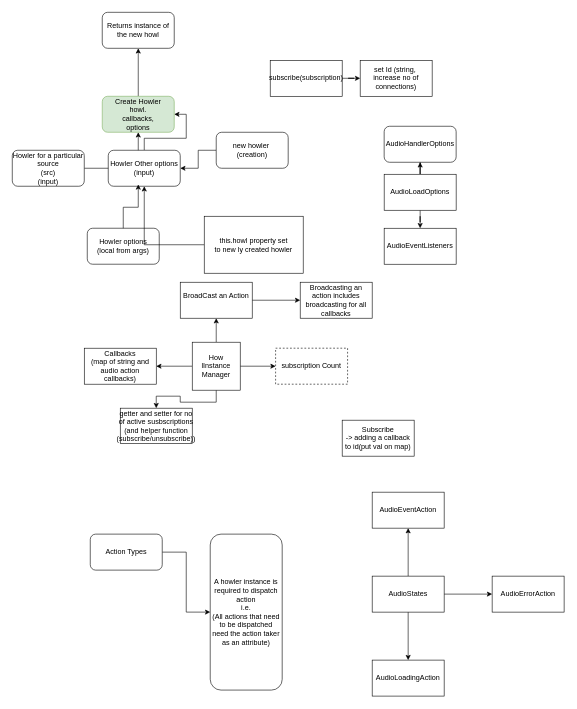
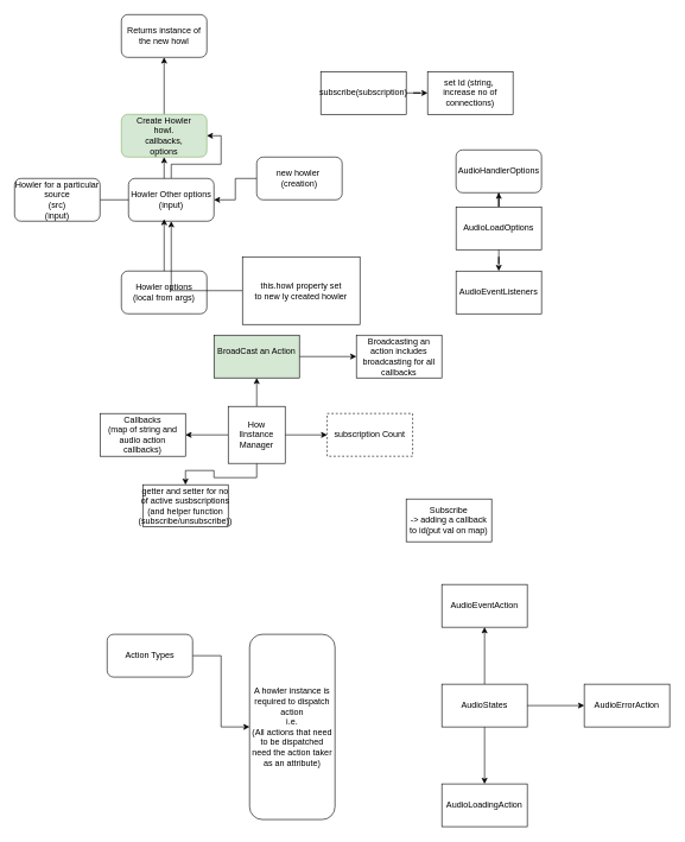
  <mxCell id="0" />
  <mxCell id="1" parent="0" />
  <mxCell id="2" value="" style="edgeStyle=orthogonalEdgeStyle;rounded=0;orthogonalLoop=1;jettySize=auto;html=1;" edge="1" parent="1" source="3" target="14"><mxGeometry relative="1" as="geometry" /></mxCell>
  <mxCell id="3" value="Create Howler&lt;div&gt;howl.&lt;/div&gt;&lt;div&gt;callbacks,&lt;/div&gt;&lt;div&gt;options&lt;/div&gt;" style="rounded=1;whiteSpace=wrap;html=1;fillColor=#d5e8d4;strokeColor=#82b366;" vertex="1" parent="1"><mxGeometry x="170" y="160" width="120" height="60" as="geometry" /></mxCell>
  <mxCell id="4" style="edgeStyle=orthogonalEdgeStyle;rounded=0;orthogonalLoop=1;jettySize=auto;html=1;" edge="1" parent="1" source="5" target="3"><mxGeometry relative="1" as="geometry" /></mxCell>
  <mxCell id="5" value="Howler for a particular source&lt;div&gt;(src)&lt;/div&gt;&lt;div&gt;(input)&lt;/div&gt;" style="rounded=1;whiteSpace=wrap;html=1;" vertex="1" parent="1"><mxGeometry x="20" y="250" width="120" height="60" as="geometry" /></mxCell>
  <mxCell id="6" style="edgeStyle=orthogonalEdgeStyle;rounded=0;orthogonalLoop=1;jettySize=auto;html=1;entryX=1;entryY=0.5;entryDx=0;entryDy=0;" edge="1" parent="1" source="7" target="3"><mxGeometry relative="1" as="geometry" /></mxCell>
  <mxCell id="7" value="Howler Other options&lt;div&gt;(input)&lt;/div&gt;" style="rounded=1;whiteSpace=wrap;html=1;" vertex="1" parent="1"><mxGeometry x="180" y="250" width="120" height="60" as="geometry" /></mxCell>
- <mxCell id="8" value="Howler options&lt;div&gt;(local from args)&lt;/div&gt;" style="rounded=1;whiteSpace=wrap;html=1;" vertex="1" parent="1"><mxGeometry x="145" y="380" width="120" height="60" as="geometry" /></mxCell>
+ <mxCell id="8" value="Howler options&lt;div&gt;(local from args)&lt;/div&gt;" style="rounded=1;whiteSpace=wrap;html=1;" vertex="1" parent="1"><mxGeometry x="170" y="380" width="120" height="60" as="geometry" /></mxCell>
  <mxCell id="9" style="edgeStyle=orthogonalEdgeStyle;rounded=0;orthogonalLoop=1;jettySize=auto;html=1;entryX=0.417;entryY=0.95;entryDx=0;entryDy=0;entryPerimeter=0;" edge="1" parent="1" source="8" target="7"><mxGeometry relative="1" as="geometry" /></mxCell>
  <mxCell id="10" style="edgeStyle=orthogonalEdgeStyle;rounded=0;orthogonalLoop=1;jettySize=auto;html=1;entryX=1;entryY=0.5;entryDx=0;entryDy=0;" edge="1" parent="1" source="11" target="7"><mxGeometry relative="1" as="geometry" /></mxCell>
  <mxCell id="11" value="new howler&amp;nbsp;&lt;div&gt;(creation)&lt;/div&gt;" style="rounded=1;whiteSpace=wrap;html=1;" vertex="1" parent="1"><mxGeometry x="360" y="220" width="120" height="60" as="geometry" /></mxCell>
  <mxCell id="12" style="edgeStyle=orthogonalEdgeStyle;rounded=0;orthogonalLoop=1;jettySize=auto;html=1;" edge="1" parent="1" source="13" target="7"><mxGeometry relative="1" as="geometry" /></mxCell>
  <mxCell id="13" value="this.howl property set&lt;div&gt;to new ly created howler&lt;/div&gt;" style="rounded=0;whiteSpace=wrap;html=1;" vertex="1" parent="1"><mxGeometry x="340" y="360" width="165" height="95" as="geometry" /></mxCell>
  <mxCell id="14" value="Returns instance of the new howl" style="whiteSpace=wrap;html=1;rounded=1;" vertex="1" parent="1"><mxGeometry x="170" y="20" width="120" height="60" as="geometry" /></mxCell>
  <mxCell id="15" value="" style="edgeStyle=orthogonalEdgeStyle;rounded=0;orthogonalLoop=1;jettySize=auto;html=1;" edge="1" parent="1" source="16" target="17"><mxGeometry relative="1" as="geometry" /></mxCell>
  <mxCell id="16" value="subscribe(subscription)" style="rounded=0;whiteSpace=wrap;html=1;" vertex="1" parent="1"><mxGeometry x="450" y="100" width="120" height="60" as="geometry" /></mxCell>
  <mxCell id="17" value="set Id (string,&amp;nbsp; increase no of connections)" style="whiteSpace=wrap;html=1;rounded=0;" vertex="1" parent="1"><mxGeometry x="600" y="100" width="120" height="60" as="geometry" /></mxCell>
  <mxCell id="18" value="" style="edgeStyle=orthogonalEdgeStyle;rounded=0;orthogonalLoop=1;jettySize=auto;html=1;" edge="1" parent="1" source="22" target="23"><mxGeometry relative="1" as="geometry" /></mxCell>
  <mxCell id="19" value="" style="edgeStyle=orthogonalEdgeStyle;rounded=0;orthogonalLoop=1;jettySize=auto;html=1;" edge="1" parent="1" source="22" target="24"><mxGeometry relative="1" as="geometry" /></mxCell>
  <mxCell id="20" value="" style="edgeStyle=orthogonalEdgeStyle;rounded=0;orthogonalLoop=1;jettySize=auto;html=1;" edge="1" parent="1" source="22" target="25"><mxGeometry relative="1" as="geometry" /></mxCell>
  <mxCell id="21" value="" style="edgeStyle=orthogonalEdgeStyle;rounded=0;orthogonalLoop=1;jettySize=auto;html=1;" edge="1" parent="1" source="22" target="28"><mxGeometry relative="1" as="geometry" /></mxCell>
  <mxCell id="22" value="How&lt;div&gt;lInstance&lt;/div&gt;&lt;div&gt;Manager&lt;/div&gt;" style="whiteSpace=wrap;html=1;aspect=fixed;" vertex="1" parent="1"><mxGeometry x="320" y="570" width="80" height="80" as="geometry" /></mxCell>
  <mxCell id="23" value="subscription Count" style="whiteSpace=wrap;html=1;dashed=1;" vertex="1" parent="1"><mxGeometry x="459" y="580" width="120" height="60" as="geometry" /></mxCell>
  <mxCell id="24" value="Callbacks&lt;div&gt;(map of string and audio action callbacks)&lt;/div&gt;" style="whiteSpace=wrap;html=1;" vertex="1" parent="1"><mxGeometry x="140" y="580" width="120" height="60" as="geometry" /></mxCell>
  <mxCell id="25" value="getter and setter for no of active susbscriptions&lt;div&gt;(and helper function (subscribe/unsubscribe))&lt;/div&gt;" style="whiteSpace=wrap;html=1;" vertex="1" parent="1"><mxGeometry x="200" y="680" width="120" height="59" as="geometry" /></mxCell>
  <mxCell id="26" value="Subscribe&lt;div&gt;-&amp;gt; adding a callback to id(put val on map)&lt;/div&gt;" style="rounded=0;whiteSpace=wrap;html=1;" vertex="1" parent="1"><mxGeometry x="570" y="700" width="120" height="60" as="geometry" /></mxCell>
  <mxCell id="27" value="" style="edgeStyle=orthogonalEdgeStyle;rounded=0;orthogonalLoop=1;jettySize=auto;html=1;" edge="1" parent="1" source="28" target="29"><mxGeometry relative="1" as="geometry" /></mxCell>
- <mxCell id="28" value="BroadCast an Action&lt;div&gt;&lt;br&gt;&lt;/div&gt;" style="whiteSpace=wrap;html=1;" vertex="1" parent="1"><mxGeometry x="300" y="470" width="120" height="60" as="geometry" /></mxCell>
+ <mxCell id="28" value="BroadCast an Action&lt;div&gt;&lt;br&gt;&lt;/div&gt;" style="whiteSpace=wrap;html=1;fillColor=#d5e8d4;" vertex="1" parent="1"><mxGeometry x="300" y="470" width="120" height="60" as="geometry" /></mxCell>
  <mxCell id="29" value="Broadcasting an action includes&lt;div&gt;broadcasting for all callbacks&lt;/div&gt;" style="whiteSpace=wrap;html=1;" vertex="1" parent="1"><mxGeometry x="500" y="470" width="120" height="60" as="geometry" /></mxCell>
  <mxCell id="30" value="" style="edgeStyle=orthogonalEdgeStyle;rounded=0;orthogonalLoop=1;jettySize=auto;html=1;" edge="1" parent="1" source="31" target="32"><mxGeometry relative="1" as="geometry" /></mxCell>
  <mxCell id="31" value="Action Types" style="rounded=1;whiteSpace=wrap;html=1;" vertex="1" parent="1"><mxGeometry x="150" y="890" width="120" height="60" as="geometry" /></mxCell>
  <mxCell id="32" value="A howler instance is required to dispatch&lt;div&gt;action&lt;/div&gt;&lt;div&gt;i.e.&lt;/div&gt;&lt;div&gt;(All actions that need&lt;/div&gt;&lt;div&gt;to be dispatched need the action taker as an attribute)&lt;/div&gt;" style="whiteSpace=wrap;html=1;rounded=1;" vertex="1" parent="1"><mxGeometry x="350" y="890" width="120" height="260" as="geometry" /></mxCell>
  <mxCell id="33" value="" style="edgeStyle=orthogonalEdgeStyle;rounded=0;orthogonalLoop=1;jettySize=auto;html=1;" edge="1" parent="1" source="36" target="37"><mxGeometry relative="1" as="geometry" /></mxCell>
  <mxCell id="34" value="" style="edgeStyle=orthogonalEdgeStyle;rounded=0;orthogonalLoop=1;jettySize=auto;html=1;" edge="1" parent="1" source="36" target="38"><mxGeometry relative="1" as="geometry" /></mxCell>
  <mxCell id="35" value="" style="edgeStyle=orthogonalEdgeStyle;rounded=0;orthogonalLoop=1;jettySize=auto;html=1;" edge="1" parent="1" source="36" target="39"><mxGeometry relative="1" as="geometry" /></mxCell>
  <mxCell id="36" value="AudioStates" style="rounded=0;whiteSpace=wrap;html=1;" vertex="1" parent="1"><mxGeometry x="620" y="960" width="120" height="60" as="geometry" /></mxCell>
  <mxCell id="37" value="AudioEventAction" style="whiteSpace=wrap;html=1;rounded=0;" vertex="1" parent="1"><mxGeometry x="620" y="820" width="120" height="60" as="geometry" /></mxCell>
  <mxCell id="38" value="AudioLoadingAction" style="whiteSpace=wrap;html=1;rounded=0;" vertex="1" parent="1"><mxGeometry x="620" y="1100" width="120" height="60" as="geometry" /></mxCell>
  <mxCell id="39" value="AudioErrorAction" style="whiteSpace=wrap;html=1;rounded=0;" vertex="1" parent="1"><mxGeometry x="820" y="960" width="120" height="60" as="geometry" /></mxCell>
  <mxCell id="40" value="" style="edgeStyle=orthogonalEdgeStyle;rounded=0;orthogonalLoop=1;jettySize=auto;html=1;" edge="1" parent="1" source="42" target="43"><mxGeometry relative="1" as="geometry" /></mxCell>
  <mxCell id="41" value="" style="edgeStyle=orthogonalEdgeStyle;rounded=0;orthogonalLoop=1;jettySize=auto;html=1;" edge="1" parent="1" source="42" target="44"><mxGeometry relative="1" as="geometry" /></mxCell>
  <mxCell id="42" value="AudioLoadOptions" style="rounded=0;whiteSpace=wrap;html=1;" vertex="1" parent="1"><mxGeometry x="640" y="290" width="120" height="60" as="geometry" /></mxCell>
  <mxCell id="43" value="AudioEventListeners" style="whiteSpace=wrap;html=1;rounded=0;" vertex="1" parent="1"><mxGeometry x="640" y="380" width="120" height="60" as="geometry" /></mxCell>
  <mxCell id="44" value="AudioHandlerOptions" style="whiteSpace=wrap;html=1;rounded=1;" vertex="1" parent="1"><mxGeometry x="640" y="210" width="120" height="60" as="geometry" /></mxCell>
